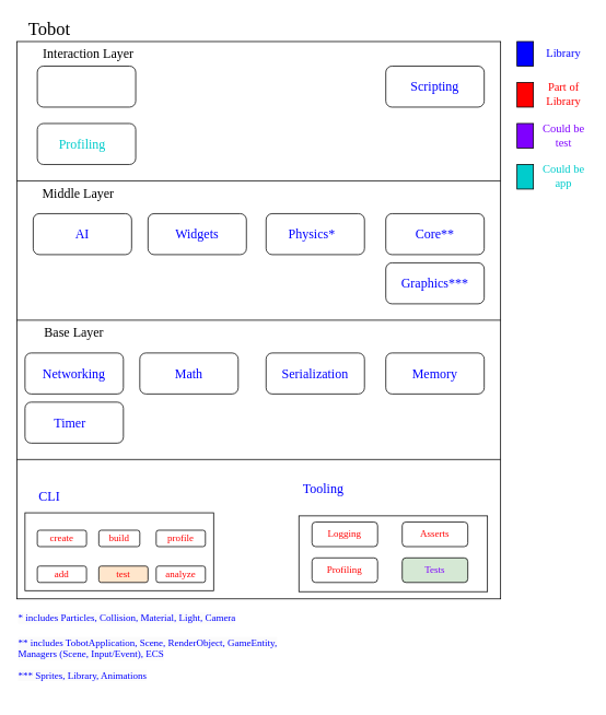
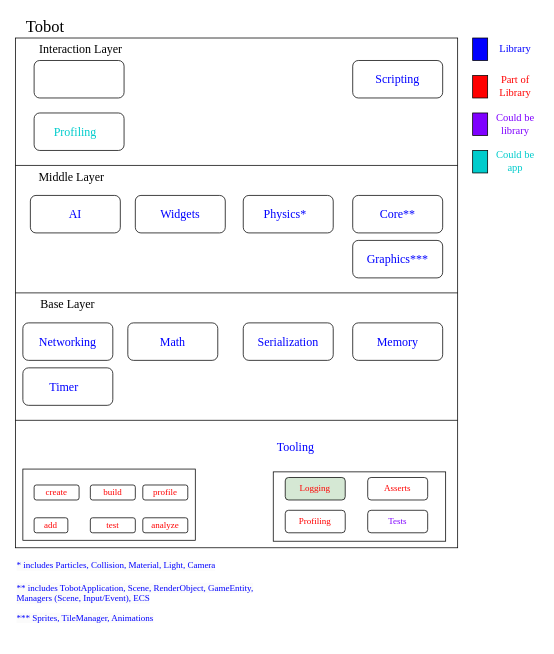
  <mxCell id="0" />
  <mxCell id="1" parent="0" />
  <mxCell id="2" value="" style="rounded=0;whiteSpace=wrap;html=1;" vertex="1" parent="1"><mxGeometry x="20" y="50" width="590" height="680" as="geometry" /></mxCell>
  <mxCell id="3" value="&lt;font face=&quot;Tahoma&quot; style=&quot;font-size: 22px;&quot;&gt;Tobot&lt;/font&gt;" style="text;html=1;strokeColor=none;fillColor=none;align=center;verticalAlign=middle;whiteSpace=wrap;rounded=0;" vertex="1" parent="1"><mxGeometry x="30" y="20" width="60" height="30" as="geometry" /></mxCell>
  <mxCell id="4" value="" style="rounded=0;whiteSpace=wrap;html=1;" vertex="1" parent="1"><mxGeometry x="364" y="628.75" width="230" height="92.5" as="geometry" /></mxCell>
  <mxCell id="5" value="&lt;font color=&quot;#0000ff&quot; face=&quot;Tahoma&quot; style=&quot;font-size: 16px;&quot;&gt;Tooling&lt;/font&gt;" style="text;html=1;strokeColor=none;fillColor=none;align=center;verticalAlign=middle;whiteSpace=wrap;rounded=0;" vertex="1" parent="1"><mxGeometry x="364" y="580" width="60" height="30" as="geometry" /></mxCell>
- <mxCell id="6" value="&lt;font color=&quot;#ff0000&quot; face=&quot;Tahoma&quot; style=&quot;font-size: 12px;&quot;&gt;Logging&lt;/font&gt;" style="rounded=1;whiteSpace=wrap;html=1;" vertex="1" parent="1"><mxGeometry x="380" y="636.25" width="80" height="30" as="geometry" /></mxCell>
+ <mxCell id="6" value="&lt;font color=&quot;#ff0000&quot; face=&quot;Tahoma&quot; style=&quot;font-size: 12px;&quot;&gt;Logging&lt;/font&gt;" style="rounded=1;whiteSpace=wrap;html=1;fillColor=#d5e8d4;" vertex="1" parent="1"><mxGeometry x="380" y="636.25" width="80" height="30" as="geometry" /></mxCell>
  <mxCell id="7" value="&lt;font color=&quot;#ff0000&quot; face=&quot;Tahoma&quot;&gt;Asserts&lt;/font&gt;" style="rounded=1;whiteSpace=wrap;html=1;" vertex="1" parent="1"><mxGeometry x="490" y="636.25" width="80" height="30" as="geometry" /></mxCell>
  <mxCell id="8" value="&lt;font color=&quot;#ff0000&quot; face=&quot;Tahoma&quot; style=&quot;font-size: 12px;&quot;&gt;Profiling&lt;/font&gt;" style="rounded=1;whiteSpace=wrap;html=1;" vertex="1" parent="1"><mxGeometry x="380" y="680" width="80" height="30" as="geometry" /></mxCell>
  <mxCell id="9" value="" style="rounded=0;whiteSpace=wrap;html=1;" vertex="1" parent="1"><mxGeometry x="30" y="625" width="230" height="95" as="geometry" /></mxCell>
- <mxCell id="10" value="&lt;font color=&quot;#0000ff&quot; face=&quot;Tahoma&quot; style=&quot;font-size: 16px;&quot;&gt;CLI&lt;/font&gt;" style="text;html=1;strokeColor=none;fillColor=none;align=center;verticalAlign=middle;whiteSpace=wrap;rounded=0;" vertex="1" parent="1"><mxGeometry x="30" y="590" width="60" height="30" as="geometry" /></mxCell>
  <mxCell id="11" value="&lt;font color=&quot;#ff0000&quot; face=&quot;Tahoma&quot; style=&quot;font-size: 12px;&quot;&gt;create&lt;/font&gt;" style="rounded=1;whiteSpace=wrap;html=1;" vertex="1" parent="1"><mxGeometry x="45" y="646.25" width="60" height="20" as="geometry" /></mxCell>
- <mxCell id="12" value="&lt;font color=&quot;#ff0000&quot; face=&quot;Tahoma&quot; style=&quot;font-size: 12px;&quot;&gt;add&lt;/font&gt;" style="rounded=1;whiteSpace=wrap;html=1;" vertex="1" parent="1"><mxGeometry x="45" y="690" width="60" height="20" as="geometry" /></mxCell>
- <mxCell id="13" value="&lt;font color=&quot;#ff0000&quot; face=&quot;Tahoma&quot; style=&quot;font-size: 12px;&quot;&gt;build&lt;/font&gt;" style="rounded=1;whiteSpace=wrap;html=1;" vertex="1" parent="1"><mxGeometry x="120" y="646.25" width="50" height="20" as="geometry" /></mxCell>
- <mxCell id="14" value="&lt;font color=&quot;#ff0000&quot; face=&quot;Tahoma&quot; style=&quot;font-size: 12px;&quot;&gt;test&lt;/font&gt;" style="rounded=1;whiteSpace=wrap;html=1;fillColor=#ffe6cc;" vertex="1" parent="1"><mxGeometry x="120" y="690" width="60" height="20" as="geometry" /></mxCell>
+ <mxCell id="12" value="&lt;font color=&quot;#ff0000&quot; face=&quot;Tahoma&quot; style=&quot;font-size: 12px;&quot;&gt;add&lt;/font&gt;" style="rounded=1;whiteSpace=wrap;html=1;" vertex="1" parent="1"><mxGeometry x="45" y="690" width="45" height="20" as="geometry" /></mxCell>
+ <mxCell id="13" value="&lt;font color=&quot;#ff0000&quot; face=&quot;Tahoma&quot; style=&quot;font-size: 12px;&quot;&gt;build&lt;/font&gt;" style="rounded=1;whiteSpace=wrap;html=1;" vertex="1" parent="1"><mxGeometry x="120" y="646.25" width="60" height="20" as="geometry" /></mxCell>
+ <mxCell id="14" value="&lt;font color=&quot;#ff0000&quot; face=&quot;Tahoma&quot; style=&quot;font-size: 12px;&quot;&gt;test&lt;/font&gt;" style="rounded=1;whiteSpace=wrap;html=1;" vertex="1" parent="1"><mxGeometry x="120" y="690" width="60" height="20" as="geometry" /></mxCell>
  <mxCell id="15" value="&lt;font color=&quot;#ff0000&quot; face=&quot;Tahoma&quot; style=&quot;font-size: 12px;&quot;&gt;profile&lt;/font&gt;" style="rounded=1;whiteSpace=wrap;html=1;" vertex="1" parent="1"><mxGeometry x="190" y="646.25" width="60" height="20" as="geometry" /></mxCell>
  <mxCell id="16" value="&lt;font color=&quot;#ff0000&quot; face=&quot;Tahoma&quot; style=&quot;font-size: 12px;&quot;&gt;analyze&lt;/font&gt;" style="rounded=1;whiteSpace=wrap;html=1;" vertex="1" parent="1"><mxGeometry x="190" y="690" width="60" height="20" as="geometry" /></mxCell>
- <mxCell id="17" value="&lt;font color=&quot;#7f00ff&quot; face=&quot;Tahoma&quot;&gt;Tests&lt;/font&gt;" style="rounded=1;whiteSpace=wrap;html=1;fillColor=#d5e8d4;" vertex="1" parent="1"><mxGeometry x="490" y="680" width="80" height="30" as="geometry" /></mxCell>
+ <mxCell id="17" value="&lt;font color=&quot;#7f00ff&quot; face=&quot;Tahoma&quot;&gt;Tests&lt;/font&gt;" style="rounded=1;whiteSpace=wrap;html=1;" vertex="1" parent="1"><mxGeometry x="490" y="680" width="80" height="30" as="geometry" /></mxCell>
  <mxCell id="18" value="" style="endArrow=none;html=1;rounded=0;entryX=0;entryY=0.75;entryDx=0;entryDy=0;exitX=1;exitY=0.75;exitDx=0;exitDy=0;" edge="1" parent="1" source="2" target="2"><mxGeometry width="50" height="50" relative="1" as="geometry"><mxPoint x="360" y="450" as="sourcePoint" /><mxPoint x="410" y="400" as="targetPoint" /></mxGeometry></mxCell>
  <mxCell id="19" value="" style="rounded=1;whiteSpace=wrap;html=1;" vertex="1" parent="1"><mxGeometry x="30" y="430" width="120" height="50" as="geometry" /></mxCell>
  <mxCell id="20" value="&lt;font color=&quot;#0000ff&quot; face=&quot;Tahoma&quot; style=&quot;font-size: 16px;&quot;&gt;Networking&lt;/font&gt;" style="text;html=1;strokeColor=none;fillColor=none;align=center;verticalAlign=middle;whiteSpace=wrap;rounded=0;" vertex="1" parent="1"><mxGeometry x="60" y="440" width="60" height="30" as="geometry" /></mxCell>
  <mxCell id="21" value="" style="rounded=0;whiteSpace=wrap;html=1;fillColor=#0000FF;" vertex="1" parent="1"><mxGeometry x="630" y="50" width="20" height="30" as="geometry" /></mxCell>
  <mxCell id="22" value="&lt;font color=&quot;#0000ff&quot; face=&quot;Tahoma&quot; style=&quot;font-size: 14px;&quot;&gt;Library&lt;/font&gt;" style="text;html=1;strokeColor=none;fillColor=none;align=center;verticalAlign=middle;whiteSpace=wrap;rounded=0;" vertex="1" parent="1"><mxGeometry x="657" y="50" width="60" height="30" as="geometry" /></mxCell>
  <mxCell id="23" value="" style="rounded=0;whiteSpace=wrap;html=1;fillColor=#FF0000;" vertex="1" parent="1"><mxGeometry x="630" y="100" width="20" height="30" as="geometry" /></mxCell>
  <mxCell id="24" value="&lt;font color=&quot;#ff0000&quot; face=&quot;Tahoma&quot; style=&quot;font-size: 14px;&quot;&gt;Part of Library&lt;/font&gt;" style="text;html=1;strokeColor=none;fillColor=none;align=center;verticalAlign=middle;whiteSpace=wrap;rounded=0;" vertex="1" parent="1"><mxGeometry x="657" y="100" width="60" height="30" as="geometry" /></mxCell>
  <mxCell id="25" value="" style="rounded=0;whiteSpace=wrap;html=1;fillColor=#7F00FF;" vertex="1" parent="1"><mxGeometry x="630" y="150" width="20" height="30" as="geometry" /></mxCell>
- <mxCell id="26" value="&lt;font color=&quot;#7f00ff&quot; style=&quot;font-size: 14px;&quot; face=&quot;Tahoma&quot;&gt;Could be test&lt;/font&gt;" style="text;html=1;strokeColor=none;fillColor=none;align=center;verticalAlign=middle;whiteSpace=wrap;rounded=0;" vertex="1" parent="1"><mxGeometry x="657" y="150" width="60" height="30" as="geometry" /></mxCell>
+ <mxCell id="26" value="&lt;font color=&quot;#7f00ff&quot; style=&quot;font-size: 14px;&quot; face=&quot;Tahoma&quot;&gt;Could be library&lt;/font&gt;" style="text;html=1;strokeColor=none;fillColor=none;align=center;verticalAlign=middle;whiteSpace=wrap;rounded=0;" vertex="1" parent="1"><mxGeometry x="657" y="150" width="60" height="30" as="geometry" /></mxCell>
  <mxCell id="27" value="" style="rounded=1;whiteSpace=wrap;html=1;" vertex="1" parent="1"><mxGeometry x="170" y="430" width="120" height="50" as="geometry" /></mxCell>
  <mxCell id="28" value="" style="rounded=1;whiteSpace=wrap;html=1;" vertex="1" parent="1"><mxGeometry x="324" y="430" width="120" height="50" as="geometry" /></mxCell>
  <mxCell id="29" value="" style="rounded=1;whiteSpace=wrap;html=1;" vertex="1" parent="1"><mxGeometry x="470" y="430" width="120" height="50" as="geometry" /></mxCell>
  <mxCell id="30" value="&lt;font color=&quot;#0000ff&quot; face=&quot;Tahoma&quot; style=&quot;font-size: 16px;&quot;&gt;Math&lt;/font&gt;" style="text;html=1;strokeColor=none;fillColor=none;align=center;verticalAlign=middle;whiteSpace=wrap;rounded=0;" vertex="1" parent="1"><mxGeometry x="200" y="440" width="60" height="30" as="geometry" /></mxCell>
  <mxCell id="31" value="&lt;font color=&quot;#0000ff&quot; face=&quot;Tahoma&quot; style=&quot;font-size: 16px;&quot;&gt;Serialization&lt;/font&gt;" style="text;html=1;strokeColor=none;fillColor=none;align=center;verticalAlign=middle;whiteSpace=wrap;rounded=0;" vertex="1" parent="1"><mxGeometry x="364" y="440" width="40" height="30" as="geometry" /></mxCell>
  <mxCell id="32" value="&lt;font color=&quot;#0000ff&quot; face=&quot;Tahoma&quot; style=&quot;font-size: 16px;&quot;&gt;Memory&lt;/font&gt;" style="text;html=1;strokeColor=none;fillColor=none;align=center;verticalAlign=middle;whiteSpace=wrap;rounded=0;" vertex="1" parent="1"><mxGeometry x="500" y="440" width="60" height="30" as="geometry" /></mxCell>
  <mxCell id="33" value="" style="rounded=1;whiteSpace=wrap;html=1;" vertex="1" parent="1"><mxGeometry x="40" y="260" width="120" height="50" as="geometry" /></mxCell>
  <mxCell id="34" value="&lt;font color=&quot;#0000ff&quot; face=&quot;Tahoma&quot; style=&quot;font-size: 16px;&quot;&gt;AI&lt;/font&gt;" style="text;html=1;strokeColor=none;fillColor=none;align=center;verticalAlign=middle;whiteSpace=wrap;rounded=0;" vertex="1" parent="1"><mxGeometry x="70" y="270" width="60" height="30" as="geometry" /></mxCell>
  <mxCell id="35" value="" style="rounded=1;whiteSpace=wrap;html=1;" vertex="1" parent="1"><mxGeometry x="470" y="80" width="120" height="50" as="geometry" /></mxCell>
  <mxCell id="36" value="" style="rounded=1;whiteSpace=wrap;html=1;" vertex="1" parent="1"><mxGeometry x="180" y="260" width="120" height="50" as="geometry" /></mxCell>
  <mxCell id="37" value="&lt;font color=&quot;#0000ff&quot; face=&quot;Tahoma&quot; style=&quot;font-size: 16px;&quot;&gt;Widgets&lt;/font&gt;" style="text;html=1;strokeColor=none;fillColor=none;align=center;verticalAlign=middle;whiteSpace=wrap;rounded=0;" vertex="1" parent="1"><mxGeometry x="210" y="270" width="60" height="30" as="geometry" /></mxCell>
  <mxCell id="38" value="&lt;font color=&quot;#0000ff&quot; face=&quot;Tahoma&quot; style=&quot;font-size: 16px;&quot;&gt;Scripting&lt;/font&gt;" style="text;html=1;strokeColor=none;fillColor=none;align=center;verticalAlign=middle;whiteSpace=wrap;rounded=0;" vertex="1" parent="1"><mxGeometry x="500" y="90" width="60" height="30" as="geometry" /></mxCell>
  <mxCell id="39" value="" style="rounded=1;whiteSpace=wrap;html=1;" vertex="1" parent="1"><mxGeometry x="45" y="80" width="120" height="50" as="geometry" /></mxCell>
  <mxCell id="40" value="" style="endArrow=none;html=1;rounded=0;exitX=0;exitY=0.5;exitDx=0;exitDy=0;entryX=1;entryY=0.5;entryDx=0;entryDy=0;" edge="1" parent="1" source="2" target="2"><mxGeometry width="50" height="50" relative="1" as="geometry"><mxPoint x="670" y="440" as="sourcePoint" /><mxPoint x="720" y="390" as="targetPoint" /></mxGeometry></mxCell>
  <mxCell id="41" value="&lt;font face=&quot;Tahoma&quot; style=&quot;font-size: 16px;&quot;&gt;Base Layer&lt;/font&gt;" style="text;html=1;strokeColor=none;fillColor=none;align=center;verticalAlign=middle;whiteSpace=wrap;rounded=0;" vertex="1" parent="1"><mxGeometry x="45" y="390" width="90" height="30" as="geometry" /></mxCell>
  <mxCell id="42" value="" style="endArrow=none;html=1;rounded=0;exitX=0;exitY=0.25;exitDx=0;exitDy=0;entryX=1;entryY=0.25;entryDx=0;entryDy=0;" edge="1" parent="1" source="2" target="2"><mxGeometry width="50" height="50" relative="1" as="geometry"><mxPoint x="670" y="430" as="sourcePoint" /><mxPoint x="720" y="380" as="targetPoint" /></mxGeometry></mxCell>
  <mxCell id="43" value="" style="rounded=0;whiteSpace=wrap;html=1;fillColor=#00CCCC;" vertex="1" parent="1"><mxGeometry x="630" y="200" width="20" height="30" as="geometry" /></mxCell>
  <mxCell id="44" value="&lt;font color=&quot;#00cccc&quot; style=&quot;font-size: 14px;&quot; face=&quot;Tahoma&quot;&gt;Could be app&lt;/font&gt;" style="text;html=1;strokeColor=none;fillColor=none;align=center;verticalAlign=middle;whiteSpace=wrap;rounded=0;" vertex="1" parent="1"><mxGeometry x="657" y="200" width="60" height="30" as="geometry" /></mxCell>
  <mxCell id="45" value="" style="rounded=1;whiteSpace=wrap;html=1;" vertex="1" parent="1"><mxGeometry x="45" y="150" width="120" height="50" as="geometry" /></mxCell>
  <mxCell id="46" value="&lt;font color=&quot;#00cccc&quot; face=&quot;Tahoma&quot; style=&quot;font-size: 16px;&quot;&gt;Profiling&lt;/font&gt;" style="text;html=1;strokeColor=none;fillColor=none;align=center;verticalAlign=middle;whiteSpace=wrap;rounded=0;" vertex="1" parent="1"><mxGeometry x="70" y="160" width="60" height="30" as="geometry" /></mxCell>
  <mxCell id="47" value="&lt;font face=&quot;Tahoma&quot; style=&quot;font-size: 16px;&quot;&gt;Middle Layer&lt;/font&gt;" style="text;html=1;strokeColor=none;fillColor=none;align=center;verticalAlign=middle;whiteSpace=wrap;rounded=0;" vertex="1" parent="1"><mxGeometry x="40" y="220" width="110" height="30" as="geometry" /></mxCell>
  <mxCell id="48" value="&lt;font face=&quot;Tahoma&quot; style=&quot;font-size: 16px;&quot;&gt;Interaction Layer&lt;/font&gt;" style="text;html=1;strokeColor=none;fillColor=none;align=center;verticalAlign=middle;whiteSpace=wrap;rounded=0;" vertex="1" parent="1"><mxGeometry x="45" y="50" width="125" height="30" as="geometry" /></mxCell>
  <mxCell id="49" value="" style="rounded=1;whiteSpace=wrap;html=1;" vertex="1" parent="1"><mxGeometry x="324" y="260" width="120" height="50" as="geometry" /></mxCell>
  <mxCell id="50" value="&lt;font color=&quot;#0000ff&quot; face=&quot;Tahoma&quot; style=&quot;font-size: 16px;&quot;&gt;Physics*&lt;/font&gt;" style="text;html=1;strokeColor=none;fillColor=none;align=center;verticalAlign=middle;whiteSpace=wrap;rounded=0;" vertex="1" parent="1"><mxGeometry x="350" y="270" width="60" height="30" as="geometry" /></mxCell>
  <mxCell id="51" value="&lt;span style=&quot;color: rgb(0, 0, 255); font-family: Tahoma; font-style: normal; font-variant-ligatures: normal; font-variant-caps: normal; font-weight: 400; letter-spacing: normal; orphans: 2; text-align: center; text-indent: 0px; text-transform: none; widows: 2; word-spacing: 0px; -webkit-text-stroke-width: 0px; background-color: rgb(251, 251, 251); text-decoration-thickness: initial; text-decoration-style: initial; text-decoration-color: initial; float: none; display: inline !important;&quot;&gt;&lt;font style=&quot;font-size: 12px;&quot;&gt;* includes Particles, Collision, Material, Light, Camera&lt;/font&gt;&lt;/span&gt;" style="text;whiteSpace=wrap;html=1;" vertex="1" parent="1"><mxGeometry x="20" y="740" width="320" height="40" as="geometry" /></mxCell>
  <mxCell id="52" value="" style="rounded=1;whiteSpace=wrap;html=1;" vertex="1" parent="1"><mxGeometry x="470" y="260" width="120" height="50" as="geometry" /></mxCell>
  <mxCell id="53" value="&lt;font color=&quot;#0000ff&quot; face=&quot;Tahoma&quot; style=&quot;font-size: 16px;&quot;&gt;Core**&lt;/font&gt;" style="text;html=1;strokeColor=none;fillColor=none;align=center;verticalAlign=middle;whiteSpace=wrap;rounded=0;" vertex="1" parent="1"><mxGeometry x="500" y="270" width="60" height="30" as="geometry" /></mxCell>
  <mxCell id="54" value="&lt;span style=&quot;color: rgb(0, 0, 255); font-family: Tahoma; font-style: normal; font-variant-ligatures: normal; font-variant-caps: normal; font-weight: 400; letter-spacing: normal; orphans: 2; text-align: center; text-indent: 0px; text-transform: none; widows: 2; word-spacing: 0px; -webkit-text-stroke-width: 0px; background-color: rgb(251, 251, 251); text-decoration-thickness: initial; text-decoration-style: initial; text-decoration-color: initial; float: none; display: inline !important;&quot;&gt;&lt;font style=&quot;font-size: 12px;&quot;&gt;** includes TobotApplication, Scene, RenderObject, GameEntity, Managers (Scene, Input/Event), ECS&lt;/font&gt;&lt;/span&gt;" style="text;whiteSpace=wrap;html=1;" vertex="1" parent="1"><mxGeometry x="20" y="770" width="320" height="40" as="geometry" /></mxCell>
  <mxCell id="55" value="" style="rounded=1;whiteSpace=wrap;html=1;" vertex="1" parent="1"><mxGeometry x="470" y="320" width="120" height="50" as="geometry" /></mxCell>
  <mxCell id="56" value="&lt;font color=&quot;#0000ff&quot; face=&quot;Tahoma&quot; style=&quot;font-size: 16px;&quot;&gt;Graphics***&lt;/font&gt;" style="text;html=1;strokeColor=none;fillColor=none;align=center;verticalAlign=middle;whiteSpace=wrap;rounded=0;" vertex="1" parent="1"><mxGeometry x="500" y="330" width="60" height="30" as="geometry" /></mxCell>
- <mxCell id="57" value="&lt;span style=&quot;color: rgb(0, 0, 255); font-family: Tahoma; font-style: normal; font-variant-ligatures: normal; font-variant-caps: normal; font-weight: 400; letter-spacing: normal; orphans: 2; text-align: center; text-indent: 0px; text-transform: none; widows: 2; word-spacing: 0px; -webkit-text-stroke-width: 0px; background-color: rgb(251, 251, 251); text-decoration-thickness: initial; text-decoration-style: initial; text-decoration-color: initial; float: none; display: inline !important;&quot;&gt;&lt;font style=&quot;font-size: 12px;&quot;&gt;*** Sprites, Library, Animations&lt;/font&gt;&lt;/span&gt;" style="text;whiteSpace=wrap;html=1;" vertex="1" parent="1"><mxGeometry x="20" y="810" width="320" height="40" as="geometry" /></mxCell>
+ <mxCell id="57" value="&lt;span style=&quot;color: rgb(0, 0, 255); font-family: Tahoma; font-style: normal; font-variant-ligatures: normal; font-variant-caps: normal; font-weight: 400; letter-spacing: normal; orphans: 2; text-align: center; text-indent: 0px; text-transform: none; widows: 2; word-spacing: 0px; -webkit-text-stroke-width: 0px; background-color: rgb(251, 251, 251); text-decoration-thickness: initial; text-decoration-style: initial; text-decoration-color: initial; float: none; display: inline !important;&quot;&gt;&lt;font style=&quot;font-size: 12px;&quot;&gt;*** Sprites, TileManager, Animations&lt;/font&gt;&lt;/span&gt;" style="text;whiteSpace=wrap;html=1;" vertex="1" parent="1"><mxGeometry x="20" y="810" width="320" height="40" as="geometry" /></mxCell>
  <mxCell id="58" value="" style="rounded=1;whiteSpace=wrap;html=1;" vertex="1" parent="1"><mxGeometry x="30" y="490" width="120" height="50" as="geometry" /></mxCell>
  <mxCell id="59" value="&lt;font color=&quot;#0000ff&quot; face=&quot;Tahoma&quot; style=&quot;font-size: 16px;&quot;&gt;Timer&lt;/font&gt;" style="text;html=1;strokeColor=none;fillColor=none;align=center;verticalAlign=middle;whiteSpace=wrap;rounded=0;" vertex="1" parent="1"><mxGeometry x="55" y="500" width="60" height="30" as="geometry" /></mxCell>
